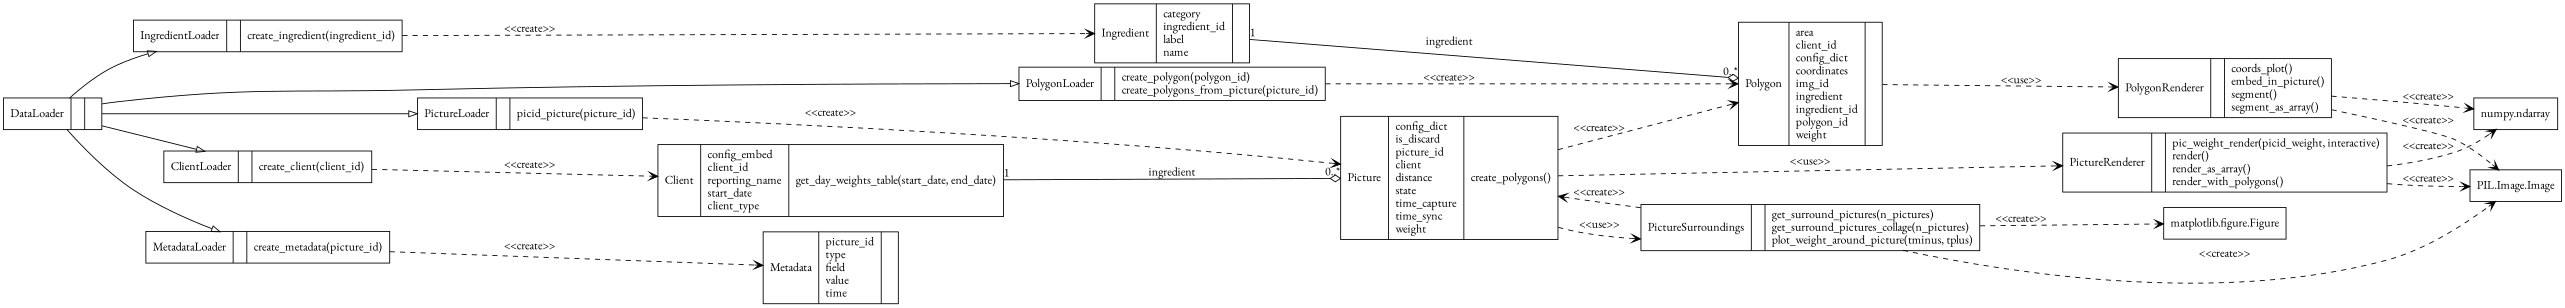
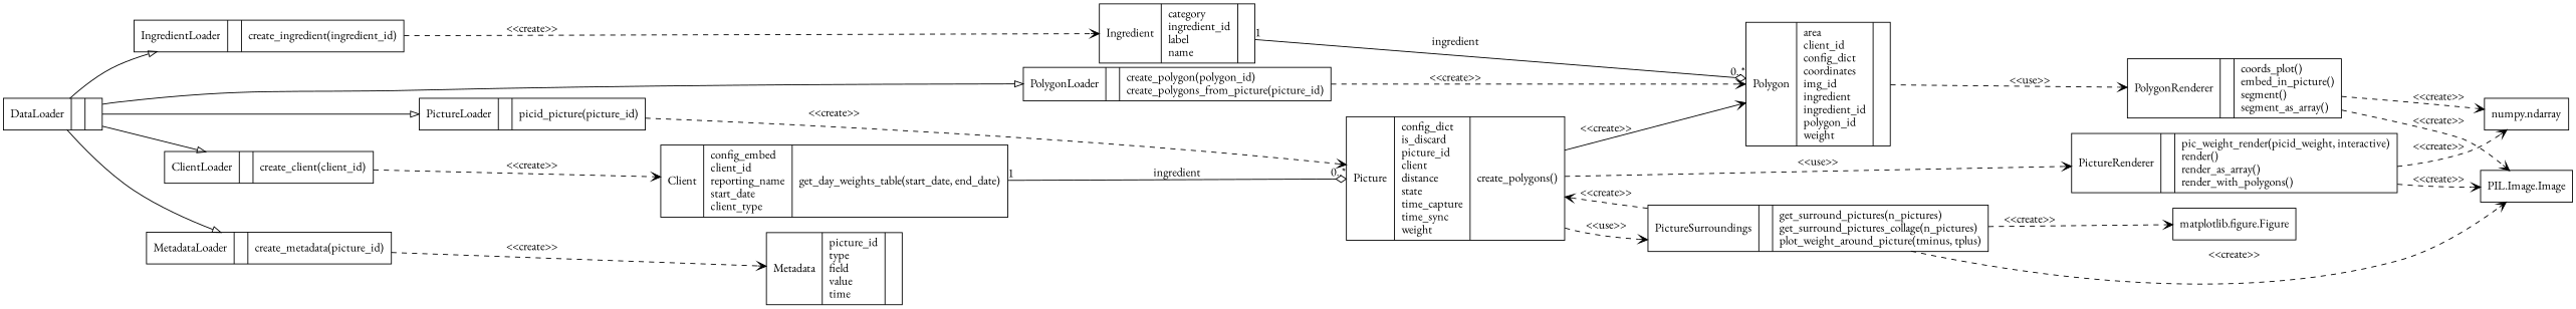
  digraph {
    fontname="EB Garamond"
    rankdir=LR
    node [fontname="EB Garamond" shape=record]
    edge [arrowhead=vee arrowtail=none fontname="EB Garamond" style=dashed]
    n1 [label="{DataLoader|\l|}"]
    n2 [label="{IngredientLoader|\l|create_ingredient(ingredient_id)\l}"]
    n3 [label="{PictureLoader|\l|picid_picture(picture_id)\l}"]
    n4 [label="{PolygonLoader|\l|create_polygon(polygon_id)\lcreate_polygons_from_picture(picture_id)\l}"]
    n5 [label="{ClientLoader|\l|create_client(client_id)\l}"]
    n6 [label="{MetadataLoader|\l|create_metadata(picture_id)\l}"]
    n7 [label="{Ingredient|category\lingredient_id\llabel\lname\l|}"]
    n8 [label="{Picture|config_dict\lis_discard\lpicture_id\lclient\ldistance\lstate\ltime_capture\ltime_sync\lweight\l|create_polygons()\l}"]
    n9 [label="{Polygon|area\lclient_id\lconfig_dict\lcoordinates\limg_id\lingredient\lingredient_id\lpolygon_id\lweight\l|}"]
    n10 [label="{Client|config_embed\lclient_id\lreporting_name\lstart_date\lclient_type\l|get_day_weights_table(start_date, end_date)\l}"]
    n11 [label="{Metadata|picture_id\ltype\lfield\lvalue\ltime\l|}"]
    n12 [label="{PolygonRenderer|\l|coords_plot()\lembed_in_picture()\lsegment()\lsegment_as_array()\l}"]
    n13 [label="{PictureRenderer|\l|pic_weight_render(picid_weight, interactive)\lrender()\lrender_as_array()\lrender_with_polygons()\l}"]
    n14 [label="{PictureSurroundings|\l|get_surround_pictures(n_pictures)\lget_surround_pictures_collage(n_pictures)\lplot_weight_around_picture(tminus, tplus)\l}"]
    n15 [label="{PIL.Image.Image}"]
    n16 [label="{numpy.ndarray}"]
    n17 [label="{matplotlib.figure.Figure}"]
    n1 -> n2 [arrowhead=empty style=""]
    n1 -> n3 [arrowhead=empty style=""]
    n1 -> n4 [arrowhead=empty style=""]
    n1 -> n5 [arrowhead=empty style=""]
    n1 -> n6 [arrowhead=empty style=""]
    n2 -> n7 [label="<<create>>"]
    n3 -> n8 [label="<<create>>"]
    n4 -> n9 [label="<<create>>"]
    n5 -> n10 [label="<<create>>"]
    n6 -> n11 [label="<<create>>"]
    n7 -> n9 [arrowhead=odiamond headlabel="    0..*" label=ingredient style=solid taillabel=1]
-   n8 -> n9 [label="<<create>>" weight=3.0]
+   n8 -> n9 [label="<<create>>" style=solid weight=3.0]
    n8 -> n13 [label="<<use>>"]
    n8 -> n14 [label="<<use>>"]
    n9 -> n12 [label="<<use>>"]
    n10 -> n8 [arrowhead=odiamond headlabel="0..*" label=ingredient style=solid taillabel=1 weight=2.0]
    n12 -> n15 [label="<<create>>" weight=2.0]
    n12 -> n16 [label="<<create>>" weight=2.0]
    n13 -> n15 [label="<<create>>" weight=2.0]
    n13 -> n16 [label="<<create>>" weight=2.0]
    n14 -> n8 [label="<<create>>" weight=2.0]
    n14 -> n15 [label="<<create>>" weight=2.0]
    n14 -> n17 [label="<<create>>" weight=2.0]
  }
